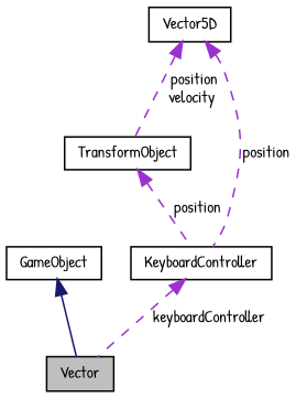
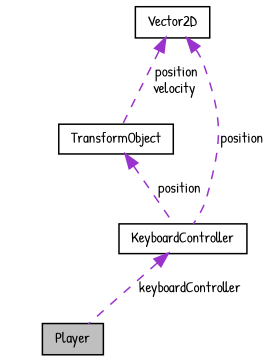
  digraph {
    fontname="Patrick Hand"
    node [color=black fillcolor=white fontname="Patrick Hand" fontsize=10 shape=record style=filled]
    edge [color=darkorchid3 dir=back fontname="Patrick Hand" fontsize=10 labelfontname=Helvetica labelfontsize=10 style=dashed]
-   n1 [fillcolor=grey75 fontcolor=black height=0.2 label=Vector width=0.4]
-   n2 [height=0.2 label=GameObject width=0.4]
-   n3 [height=0.2 label=Vector5D width=0.4]
+   n1 [fillcolor=grey75 fontcolor=black height=0.2 label=Player width=0.4]
+   n3 [height=0.2 label=Vector2D width=0.4]
    n4 [height=0.2 label=TransformObject width=0.4]
    n5 [height=0.2 label=KeyboardController width=0.4]
-   n2 -> n1 [color=midnightblue style=solid]
    n3 -> n4 [label=" position\nvelocity"]
    n3 -> n5 [label=" position"]
    n4 -> n5 [label=" position"]
    n5 -> n1 [label=" keyboardController"]
  }
